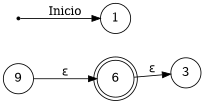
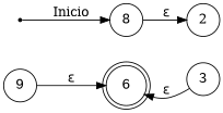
  digraph {
    rankdir=LR
    node [shape=circle]
    6 [shape=doublecircle]
    inicio [shape=point]
-   1
+   1 [label=8]
+   2
    3
    n6 [label=9]
    inicio -> 1 [label=Inicio]
-   6 -> 3 [label="&epsilon;"]
+   1 -> 2 [label="&epsilon;"]
+   3 -> 6 [label="&epsilon;"]
    n6 -> 6 [label="&epsilon;"]
  }
